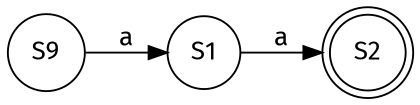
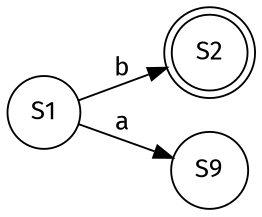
  digraph {
    fontname="Fira Sans"
    rankdir=LR
    node [fontname="Fira Sans" shape=circle]
    edge [fontname="Fira Sans"]
    S2 [shape=doublecircle]
    n2 [label=S9]
    S1
-   n2 -> S1 [label=a]
-   S1 -> S2 [label=a]
+   S1 -> n2 [label=a]
+   S1 -> S2 [label=b]
  }
